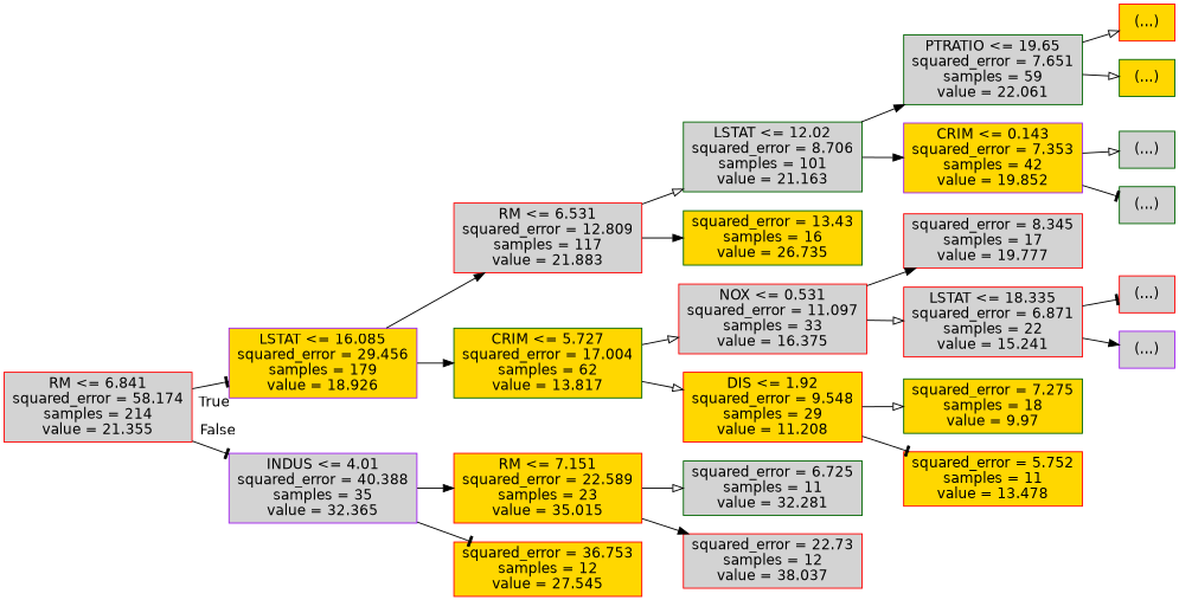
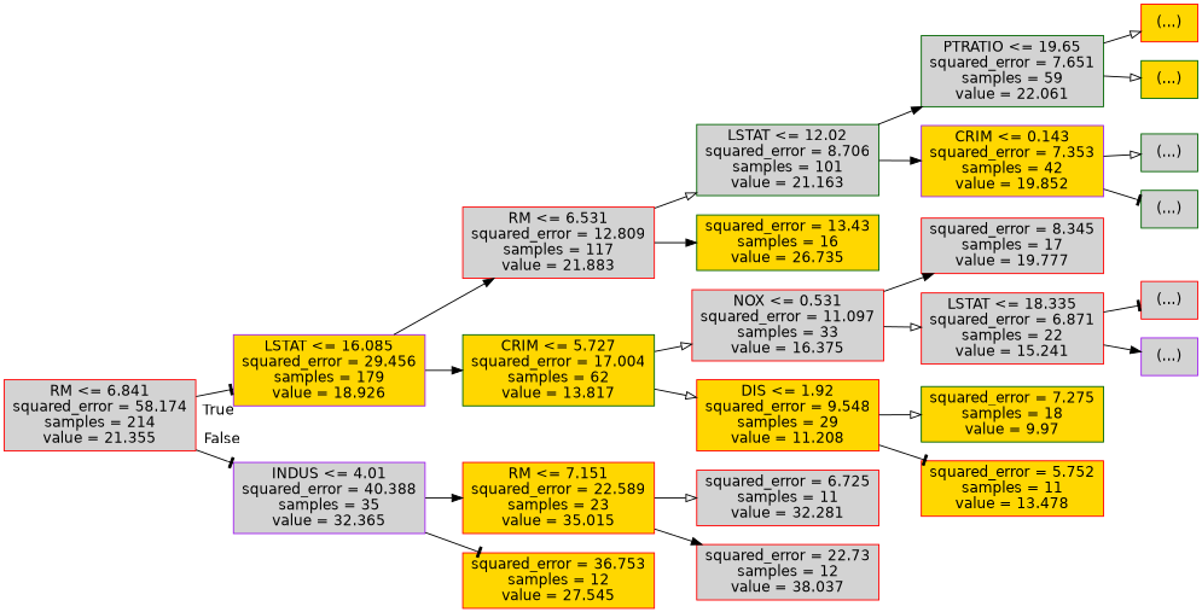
  digraph {
    rankdir=LR
    node [color=red fillcolor=lightgrey fontname=helvetica shape=box style=filled]
    edge [arrowhead=normal fontname=helvetica]
    n1 [label="RM <= 6.841\nsquared_error = 58.174\nsamples = 214\nvalue = 21.355"]
    n2 [color=purple fillcolor=gold label="LSTAT <= 16.085\nsquared_error = 29.456\nsamples = 179\nvalue = 18.926"]
    n3 [color=purple label="INDUS <= 4.01\nsquared_error = 40.388\nsamples = 35\nvalue = 32.365"]
    n4 [label="RM <= 6.531\nsquared_error = 12.809\nsamples = 117\nvalue = 21.883"]
    n5 [color=darkgreen fillcolor=gold label="CRIM <= 5.727\nsquared_error = 17.004\nsamples = 62\nvalue = 13.817"]
    n6 [fillcolor=gold label="RM <= 7.151\nsquared_error = 22.589\nsamples = 23\nvalue = 35.015"]
    n7 [fillcolor=gold label="squared_error = 36.753\nsamples = 12\nvalue = 27.545"]
    n8 [color=darkgreen label="LSTAT <= 12.02\nsquared_error = 8.706\nsamples = 101\nvalue = 21.163"]
    n9 [color=darkgreen fillcolor=gold label="squared_error = 13.43\nsamples = 16\nvalue = 26.735"]
    n10 [label="NOX <= 0.531\nsquared_error = 11.097\nsamples = 33\nvalue = 16.375"]
    n11 [fillcolor=gold label="DIS <= 1.92\nsquared_error = 9.548\nsamples = 29\nvalue = 11.208"]
    n12 [color=darkgreen label="PTRATIO <= 19.65\nsquared_error = 7.651\nsamples = 59\nvalue = 22.061"]
    n13 [color=purple fillcolor=gold label="CRIM <= 0.143\nsquared_error = 7.353\nsamples = 42\nvalue = 19.852"]
    n14 [fillcolor=gold label="(...)"]
    n15 [color=darkgreen fillcolor=gold label="(...)"]
    n16 [color=darkgreen label="(...)"]
    n17 [color=darkgreen label="(...)"]
    n18 [label="squared_error = 8.345\nsamples = 17\nvalue = 19.777"]
    n19 [label="LSTAT <= 18.335\nsquared_error = 6.871\nsamples = 22\nvalue = 15.241"]
    n20 [color=darkgreen fillcolor=gold label="squared_error = 7.275\nsamples = 18\nvalue = 9.97"]
    n21 [fillcolor=gold label="squared_error = 5.752\nsamples = 11\nvalue = 13.478"]
    n22 [label="(...)"]
    n23 [color=purple label="(...)"]
-   n24 [color=darkgreen label="squared_error = 6.725\nsamples = 11\nvalue = 32.281"]
+   n24 [label="squared_error = 6.725\nsamples = 11\nvalue = 32.281"]
    n25 [label="squared_error = 22.73\nsamples = 12\nvalue = 38.037"]
    n1 -> n2 [arrowhead=tee headlabel=True labelangle=45 labeldistance=2.5]
    n1 -> n3 [arrowhead=tee headlabel=False labelangle=-45 labeldistance=2.5]
    n2 -> n4
    n2 -> n5
    n3 -> n6
    n3 -> n7 [arrowhead=tee]
    n4 -> n8 [arrowhead=onormal]
    n4 -> n9
    n5 -> n10 [arrowhead=onormal]
    n5 -> n11 [arrowhead=onormal]
    n6 -> n24 [arrowhead=onormal]
    n6 -> n25
    n8 -> n12
    n8 -> n13
    n10 -> n18
    n10 -> n19 [arrowhead=onormal]
    n11 -> n20 [arrowhead=onormal]
    n11 -> n21 [arrowhead=tee]
    n12 -> n14 [arrowhead=onormal]
    n12 -> n15 [arrowhead=onormal]
    n13 -> n16 [arrowhead=onormal]
    n13 -> n17 [arrowhead=tee]
    n19 -> n22 [arrowhead=tee]
    n19 -> n23
  }
